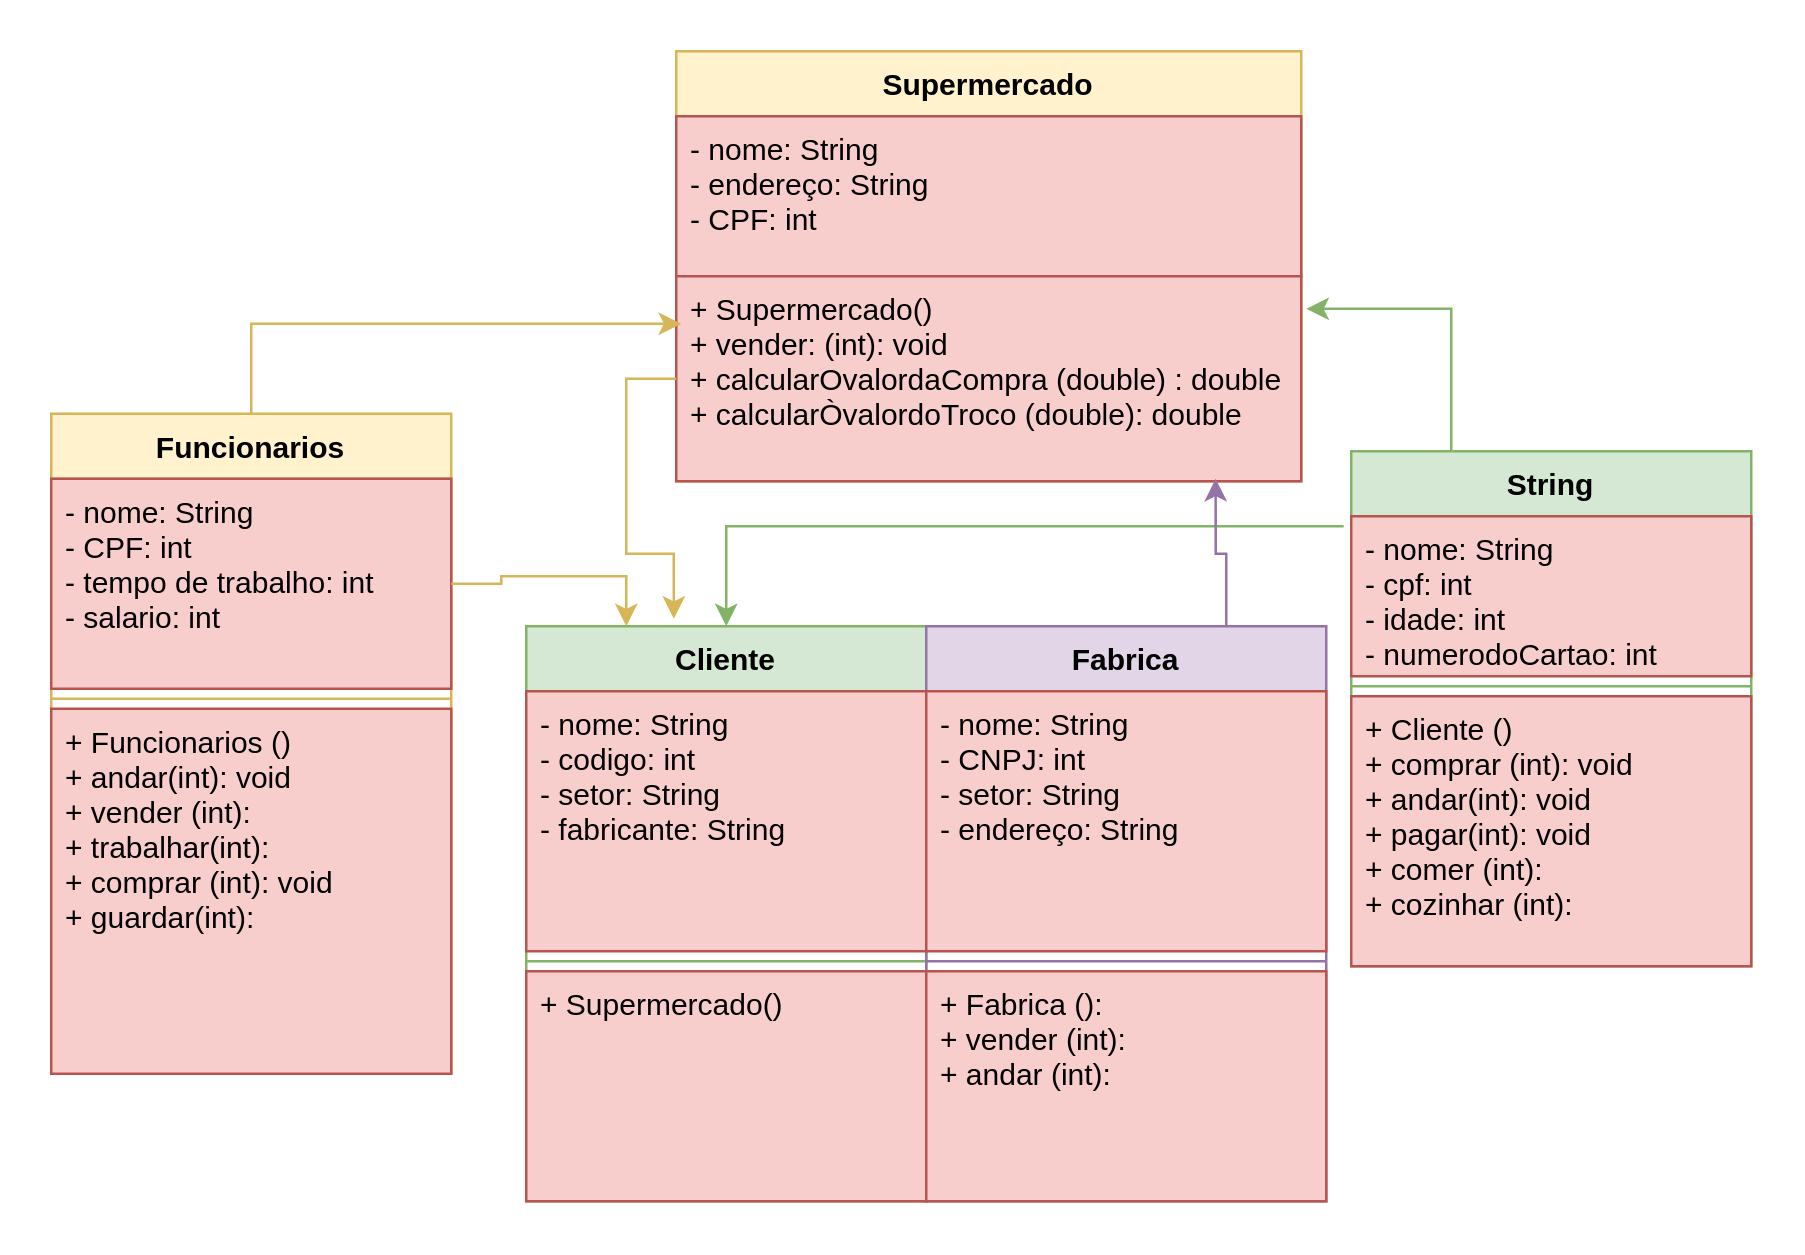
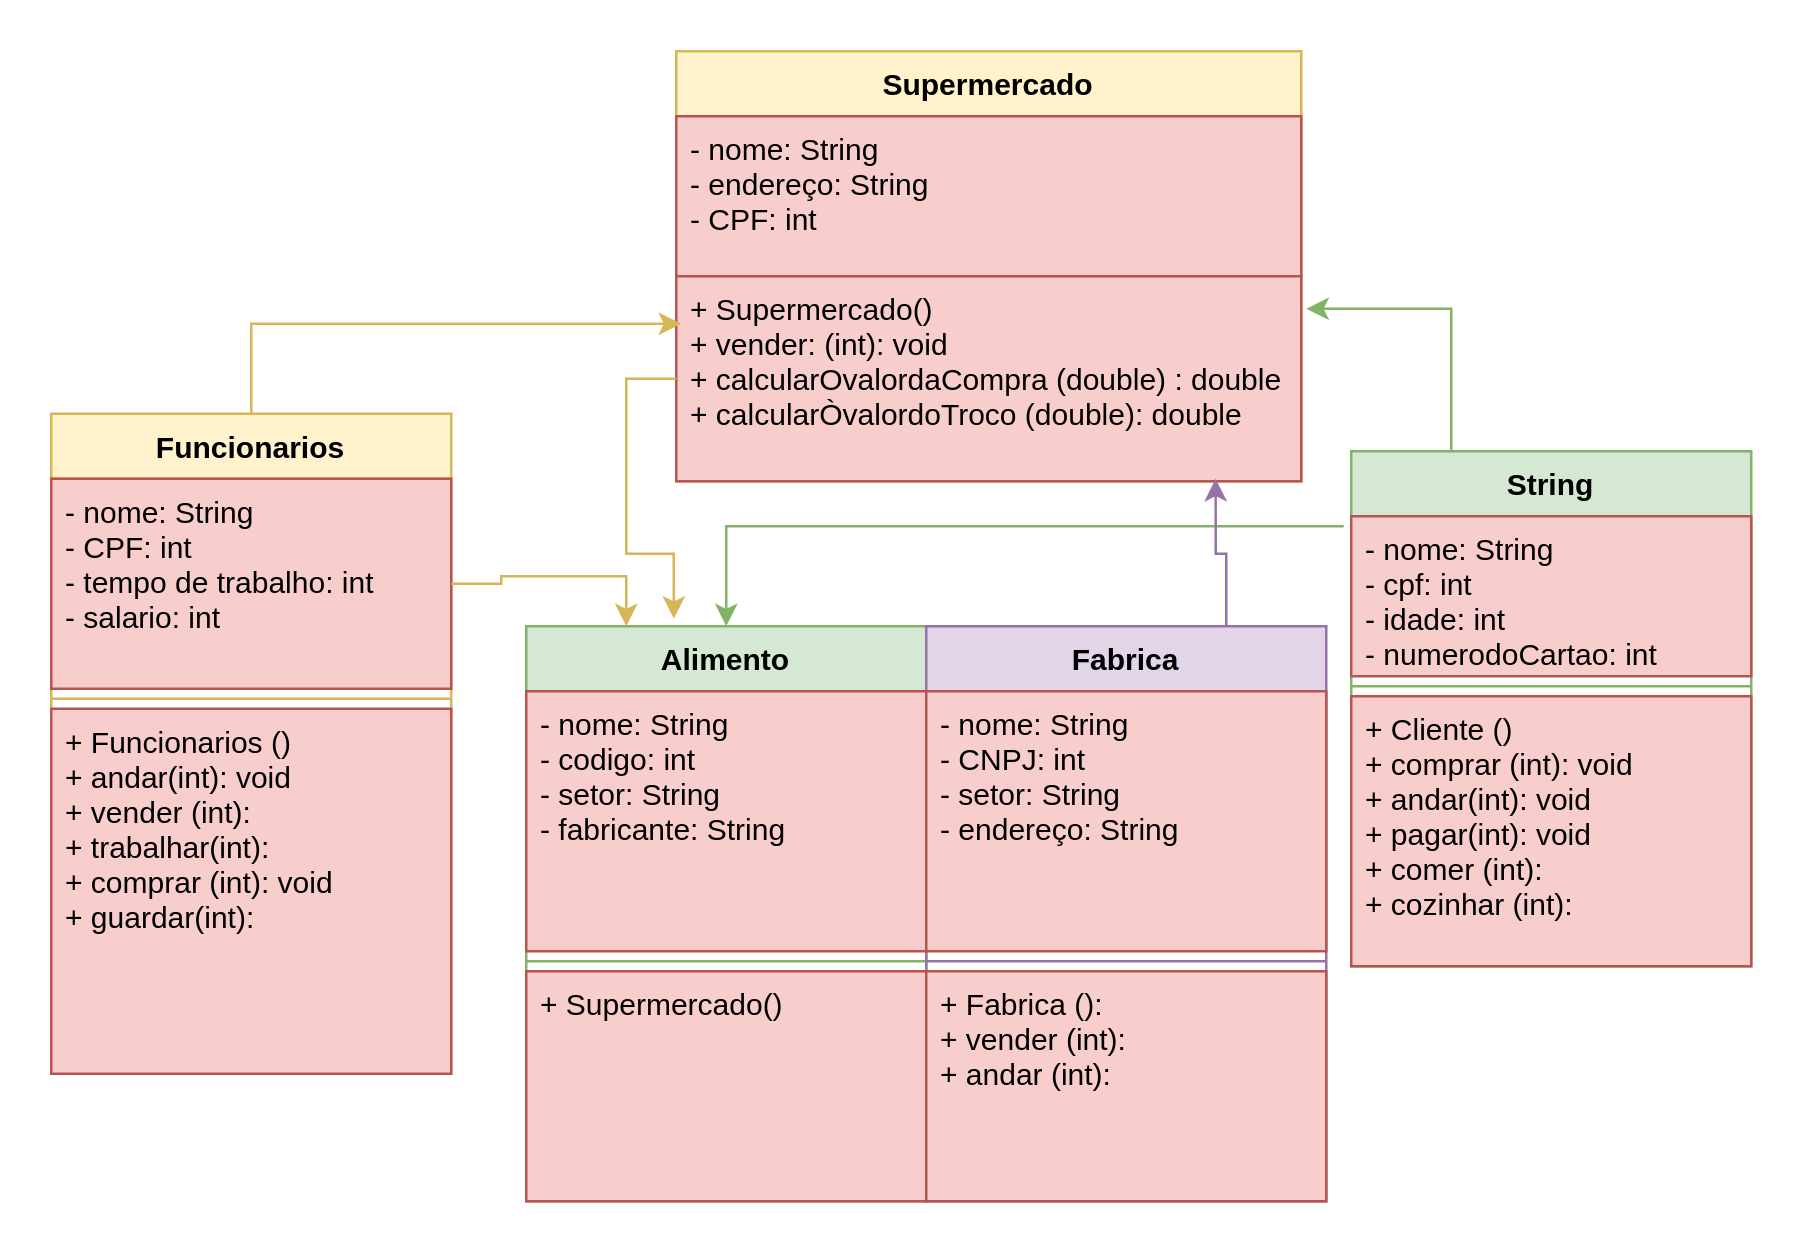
  <mxCell id="0" />
  <mxCell id="1" parent="0" />
  <mxCell id="2" value="Supermercado" style="swimlane;fontStyle=1;align=center;verticalAlign=top;childLayout=stackLayout;horizontal=1;startSize=26;horizontalStack=0;resizeParent=1;resizeParentMax=0;resizeLast=0;collapsible=1;marginBottom=0;fillColor=#fff2cc;strokeColor=#d6b656;" vertex="1" parent="1"><mxGeometry x="270" y="20" width="250" height="172" as="geometry" /></mxCell>
  <mxCell id="3" value="- nome: String&#10;- endereço: String&#10;- CPF: int&#10;&#10; " style="text;strokeColor=#b85450;fillColor=#f8cecc;align=left;verticalAlign=top;spacingLeft=4;spacingRight=4;overflow=hidden;rotatable=0;points=[[0,0.5],[1,0.5]];portConstraint=eastwest;" vertex="1" parent="2"><mxGeometry y="26" width="250" height="64" as="geometry" /></mxCell>
  <mxCell id="4" value="" style="line;strokeWidth=1;fillColor=none;align=left;verticalAlign=middle;spacingTop=-1;spacingLeft=3;spacingRight=3;rotatable=0;labelPosition=right;points=[];portConstraint=eastwest;strokeColor=inherit;" vertex="1" parent="2"><mxGeometry y="90" width="250" as="geometry" /></mxCell>
  <mxCell id="5" value="+ Supermercado()&#10;+ vender: (int): void&#10;+ calcularOvalordaCompra (double) : double&#10;+ calcularÒvalordoTroco (double): double" style="text;strokeColor=#b85450;fillColor=#f8cecc;align=left;verticalAlign=top;spacingLeft=4;spacingRight=4;overflow=hidden;rotatable=0;points=[[0,0.5],[1,0.5]];portConstraint=eastwest;" vertex="1" parent="2"><mxGeometry y="90" width="250" height="82" as="geometry" /></mxCell>
  <mxCell id="6" style="edgeStyle=orthogonalEdgeStyle;rounded=0;orthogonalLoop=1;jettySize=auto;html=1;exitX=0.25;exitY=0;exitDx=0;exitDy=0;entryX=1.008;entryY=0.159;entryDx=0;entryDy=0;entryPerimeter=0;fillColor=#d5e8d4;strokeColor=#82b366;" edge="1" parent="1" source="7" target="5"><mxGeometry relative="1" as="geometry" /></mxCell>
  <mxCell id="7" value="String&#10;" style="swimlane;fontStyle=1;align=center;verticalAlign=top;childLayout=stackLayout;horizontal=1;startSize=26;horizontalStack=0;resizeParent=1;resizeParentMax=0;resizeLast=0;collapsible=1;marginBottom=0;fillColor=#d5e8d4;strokeColor=#82b366;" vertex="1" parent="1"><mxGeometry x="540" y="180" width="160" height="206" as="geometry" /></mxCell>
  <mxCell id="8" value="- nome: String&#10;- cpf: int&#10;- idade: int&#10;- numerodoCartao: int" style="text;strokeColor=#b85450;fillColor=#f8cecc;align=left;verticalAlign=top;spacingLeft=4;spacingRight=4;overflow=hidden;rotatable=0;points=[[0,0.5],[1,0.5]];portConstraint=eastwest;" vertex="1" parent="7"><mxGeometry y="26" width="160" height="64" as="geometry" /></mxCell>
  <mxCell id="9" value="" style="line;strokeWidth=1;fillColor=none;align=left;verticalAlign=middle;spacingTop=-1;spacingLeft=3;spacingRight=3;rotatable=0;labelPosition=right;points=[];portConstraint=eastwest;strokeColor=inherit;" vertex="1" parent="7"><mxGeometry y="90" width="160" height="8" as="geometry" /></mxCell>
  <mxCell id="10" value="+ Cliente ()&#10;+ comprar (int): void&#10;+ andar(int): void&#10;+ pagar(int): void&#10;+ comer (int):&#10;+ cozinhar (int):&#10;" style="text;strokeColor=#b85450;fillColor=#f8cecc;align=left;verticalAlign=top;spacingLeft=4;spacingRight=4;overflow=hidden;rotatable=0;points=[[0,0.5],[1,0.5]];portConstraint=eastwest;" vertex="1" parent="7"><mxGeometry y="98" width="160" height="108" as="geometry" /></mxCell>
  <mxCell id="11" style="edgeStyle=orthogonalEdgeStyle;rounded=0;orthogonalLoop=1;jettySize=auto;html=1;exitX=0.5;exitY=0;exitDx=0;exitDy=0;entryX=0.008;entryY=0.232;entryDx=0;entryDy=0;entryPerimeter=0;fillColor=#fff2cc;strokeColor=#d6b656;" edge="1" parent="1" source="12" target="5"><mxGeometry relative="1" as="geometry" /></mxCell>
  <mxCell id="12" value="Funcionarios" style="swimlane;fontStyle=1;align=center;verticalAlign=top;childLayout=stackLayout;horizontal=1;startSize=26;horizontalStack=0;resizeParent=1;resizeParentMax=0;resizeLast=0;collapsible=1;marginBottom=0;fillColor=#fff2cc;strokeColor=#d6b656;" vertex="1" parent="1"><mxGeometry x="20" y="165" width="160" height="264" as="geometry" /></mxCell>
  <mxCell id="13" value="- nome: String&#10;- CPF: int&#10;- tempo de trabalho: int&#10;- salario: int" style="text;strokeColor=#b85450;fillColor=#f8cecc;align=left;verticalAlign=top;spacingLeft=4;spacingRight=4;overflow=hidden;rotatable=0;points=[[0,0.5],[1,0.5]];portConstraint=eastwest;" vertex="1" parent="12"><mxGeometry y="26" width="160" height="84" as="geometry" /></mxCell>
  <mxCell id="14" value="" style="line;strokeWidth=1;fillColor=none;align=left;verticalAlign=middle;spacingTop=-1;spacingLeft=3;spacingRight=3;rotatable=0;labelPosition=right;points=[];portConstraint=eastwest;strokeColor=inherit;" vertex="1" parent="12"><mxGeometry y="110" width="160" height="8" as="geometry" /></mxCell>
  <mxCell id="15" value="+ Funcionarios ()&#10;+ andar(int): void&#10;+ vender (int):&#10;+ trabalhar(int):&#10;+ comprar (int): void&#10;+ guardar(int):" style="text;strokeColor=#b85450;fillColor=#f8cecc;align=left;verticalAlign=top;spacingLeft=4;spacingRight=4;overflow=hidden;rotatable=0;points=[[0,0.5],[1,0.5]];portConstraint=eastwest;" vertex="1" parent="12"><mxGeometry y="118" width="160" height="146" as="geometry" /></mxCell>
- <mxCell id="16" value="Cliente" style="swimlane;fontStyle=1;align=center;verticalAlign=top;childLayout=stackLayout;horizontal=1;startSize=26;horizontalStack=0;resizeParent=1;resizeParentMax=0;resizeLast=0;collapsible=1;marginBottom=0;fillColor=#d5e8d4;strokeColor=#82b366;" vertex="1" parent="1"><mxGeometry x="210" y="250" width="160" height="230" as="geometry" /></mxCell>
+ <mxCell id="16" value="Alimento" style="swimlane;fontStyle=1;align=center;verticalAlign=top;childLayout=stackLayout;horizontal=1;startSize=26;horizontalStack=0;resizeParent=1;resizeParentMax=0;resizeLast=0;collapsible=1;marginBottom=0;fillColor=#d5e8d4;strokeColor=#82b366;" vertex="1" parent="1"><mxGeometry x="210" y="250" width="160" height="230" as="geometry" /></mxCell>
  <mxCell id="17" value="- nome: String&#10;- codigo: int&#10;- setor: String&#10;- fabricante: String" style="text;strokeColor=#b85450;fillColor=#f8cecc;align=left;verticalAlign=top;spacingLeft=4;spacingRight=4;overflow=hidden;rotatable=0;points=[[0,0.5],[1,0.5]];portConstraint=eastwest;" vertex="1" parent="16"><mxGeometry y="26" width="160" height="104" as="geometry" /></mxCell>
  <mxCell id="18" value="" style="line;strokeWidth=1;fillColor=none;align=left;verticalAlign=middle;spacingTop=-1;spacingLeft=3;spacingRight=3;rotatable=0;labelPosition=right;points=[];portConstraint=eastwest;strokeColor=inherit;" vertex="1" parent="16"><mxGeometry y="130" width="160" height="8" as="geometry" /></mxCell>
  <mxCell id="19" value="+ Supermercado()" style="text;strokeColor=#b85450;fillColor=#f8cecc;align=left;verticalAlign=top;spacingLeft=4;spacingRight=4;overflow=hidden;rotatable=0;points=[[0,0.5],[1,0.5]];portConstraint=eastwest;" vertex="1" parent="16"><mxGeometry y="138" width="160" height="92" as="geometry" /></mxCell>
  <mxCell id="20" style="edgeStyle=orthogonalEdgeStyle;rounded=0;orthogonalLoop=1;jettySize=auto;html=1;exitX=1;exitY=0.5;exitDx=0;exitDy=0;entryX=0.25;entryY=0;entryDx=0;entryDy=0;fillColor=#fff2cc;strokeColor=#d6b656;" edge="1" parent="1" source="13" target="16"><mxGeometry relative="1" as="geometry" /></mxCell>
  <mxCell id="21" style="edgeStyle=orthogonalEdgeStyle;rounded=0;orthogonalLoop=1;jettySize=auto;html=1;exitX=-0.019;exitY=0.063;exitDx=0;exitDy=0;entryX=0.5;entryY=0;entryDx=0;entryDy=0;exitPerimeter=0;fillColor=#d5e8d4;strokeColor=#82b366;" edge="1" parent="1" source="8" target="16"><mxGeometry relative="1" as="geometry" /></mxCell>
  <mxCell id="22" style="edgeStyle=orthogonalEdgeStyle;rounded=0;orthogonalLoop=1;jettySize=auto;html=1;exitX=0;exitY=0.5;exitDx=0;exitDy=0;entryX=0.369;entryY=-0.013;entryDx=0;entryDy=0;entryPerimeter=0;fillColor=#fff2cc;strokeColor=#d6b656;" edge="1" parent="1" source="5" target="16"><mxGeometry relative="1" as="geometry" /></mxCell>
  <mxCell id="23" style="edgeStyle=orthogonalEdgeStyle;rounded=0;orthogonalLoop=1;jettySize=auto;html=1;exitX=0.75;exitY=0;exitDx=0;exitDy=0;entryX=0.863;entryY=0.988;entryDx=0;entryDy=0;entryPerimeter=0;fillColor=#e1d5e7;strokeColor=#9673a6;" edge="1" parent="1" source="24" target="5"><mxGeometry relative="1" as="geometry" /></mxCell>
  <mxCell id="24" value="Fabrica" style="swimlane;fontStyle=1;align=center;verticalAlign=top;childLayout=stackLayout;horizontal=1;startSize=26;horizontalStack=0;resizeParent=1;resizeParentMax=0;resizeLast=0;collapsible=1;marginBottom=0;fillColor=#e1d5e7;strokeColor=#9673a6;" vertex="1" parent="1"><mxGeometry x="370" y="250" width="160" height="230" as="geometry" /></mxCell>
  <mxCell id="25" value="- nome: String&#10;- CNPJ: int&#10;- setor: String&#10;- endereço: String" style="text;strokeColor=#b85450;fillColor=#f8cecc;align=left;verticalAlign=top;spacingLeft=4;spacingRight=4;overflow=hidden;rotatable=0;points=[[0,0.5],[1,0.5]];portConstraint=eastwest;" vertex="1" parent="24"><mxGeometry y="26" width="160" height="104" as="geometry" /></mxCell>
  <mxCell id="26" value="" style="line;strokeWidth=1;fillColor=none;align=left;verticalAlign=middle;spacingTop=-1;spacingLeft=3;spacingRight=3;rotatable=0;labelPosition=right;points=[];portConstraint=eastwest;strokeColor=inherit;" vertex="1" parent="24"><mxGeometry y="130" width="160" height="8" as="geometry" /></mxCell>
  <mxCell id="27" value="+ Fabrica ():&#10;+ vender (int):&#10;+ andar (int): " style="text;strokeColor=#b85450;fillColor=#f8cecc;align=left;verticalAlign=top;spacingLeft=4;spacingRight=4;overflow=hidden;rotatable=0;points=[[0,0.5],[1,0.5]];portConstraint=eastwest;" vertex="1" parent="24"><mxGeometry y="138" width="160" height="92" as="geometry" /></mxCell>
